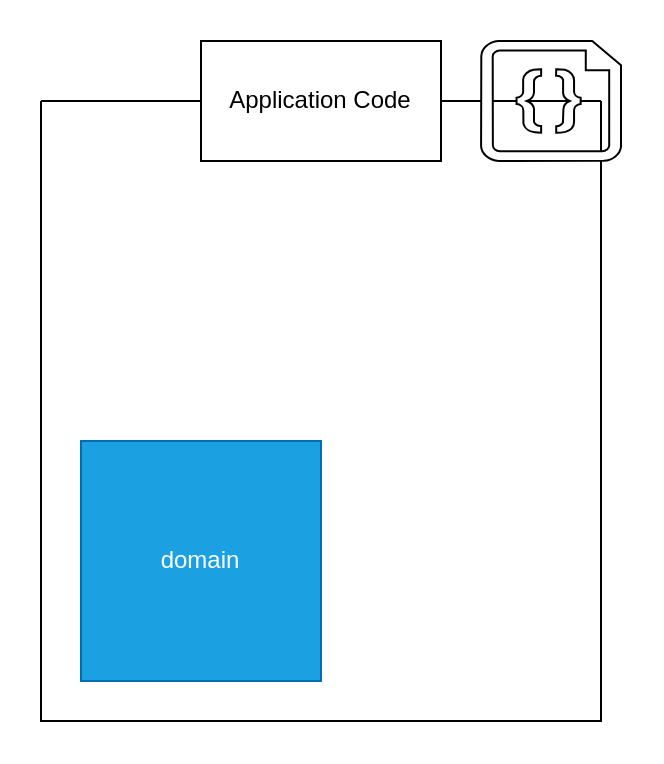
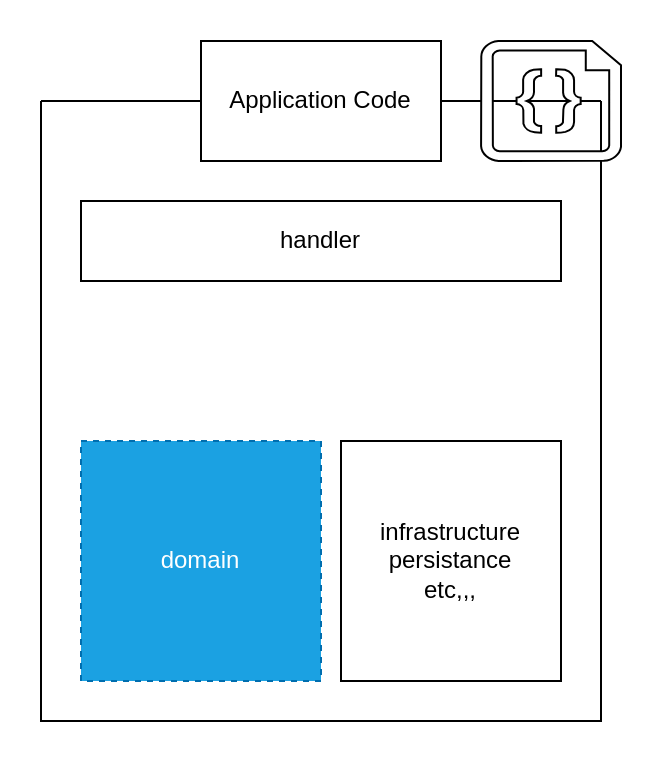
  <mxCell id="0" />
  <mxCell id="1" parent="0" />
  <mxCell id="2" value="" style="swimlane;startSize=0;" parent="1" vertex="1"><mxGeometry x="20" y="50" width="280" height="310" as="geometry"><mxRectangle x="240" y="160" width="50" height="40" as="alternateBounds" /></mxGeometry></mxCell>
- <mxCell id="4" value="domain" style="rounded=0;whiteSpace=wrap;html=1;fillColor=#1ba1e2;fontColor=#ffffff;strokeColor=#006EAF;" parent="2" vertex="1"><mxGeometry x="20" y="170" width="120" height="120" as="geometry" /></mxCell>
+ <mxCell id="3" value="handler" style="rounded=0;whiteSpace=wrap;html=1;" parent="2" vertex="1"><mxGeometry x="20" y="50" width="240" height="40" as="geometry" /></mxCell>
+ <mxCell id="4" value="domain" style="rounded=0;whiteSpace=wrap;html=1;fillColor=#1ba1e2;fontColor=#ffffff;strokeColor=#006EAF;dashed=1;" parent="2" vertex="1"><mxGeometry x="20" y="170" width="120" height="120" as="geometry" /></mxCell>
+ <mxCell id="5" value="infrastructure&lt;br&gt;persistance&lt;br&gt;etc,,," style="rounded=0;whiteSpace=wrap;html=1;" parent="2" vertex="1"><mxGeometry x="150" y="170" width="110" height="120" as="geometry" /></mxCell>
  <mxCell id="6" value="Application Code" style="rounded=0;whiteSpace=wrap;html=1;" parent="1" vertex="1"><mxGeometry x="100" y="20" width="120" height="60" as="geometry" /></mxCell>
  <mxCell id="7" value="" style="verticalLabelPosition=bottom;html=1;verticalAlign=top;align=center;shape=mxgraph.azure.code_file;pointerEvents=1;" parent="1" vertex="1"><mxGeometry x="240" y="20" width="70" height="60" as="geometry" /></mxCell>
